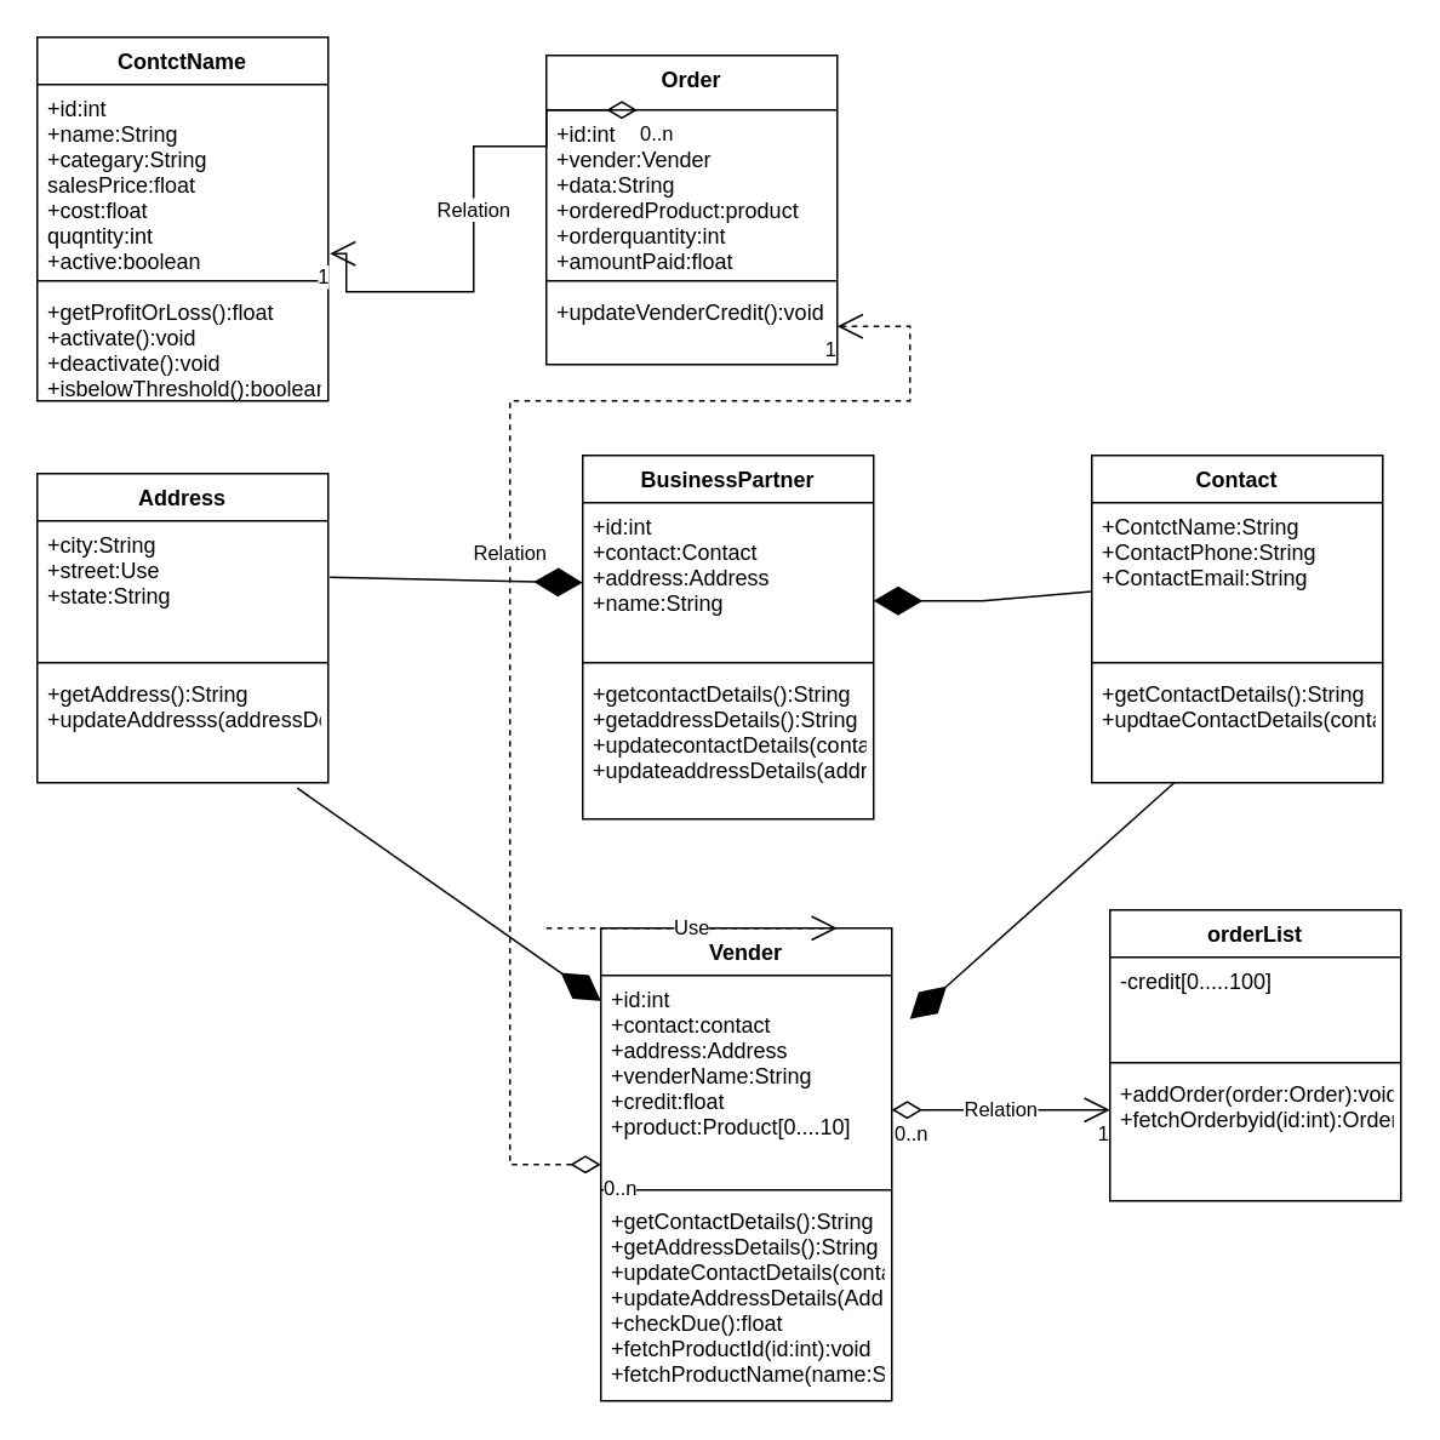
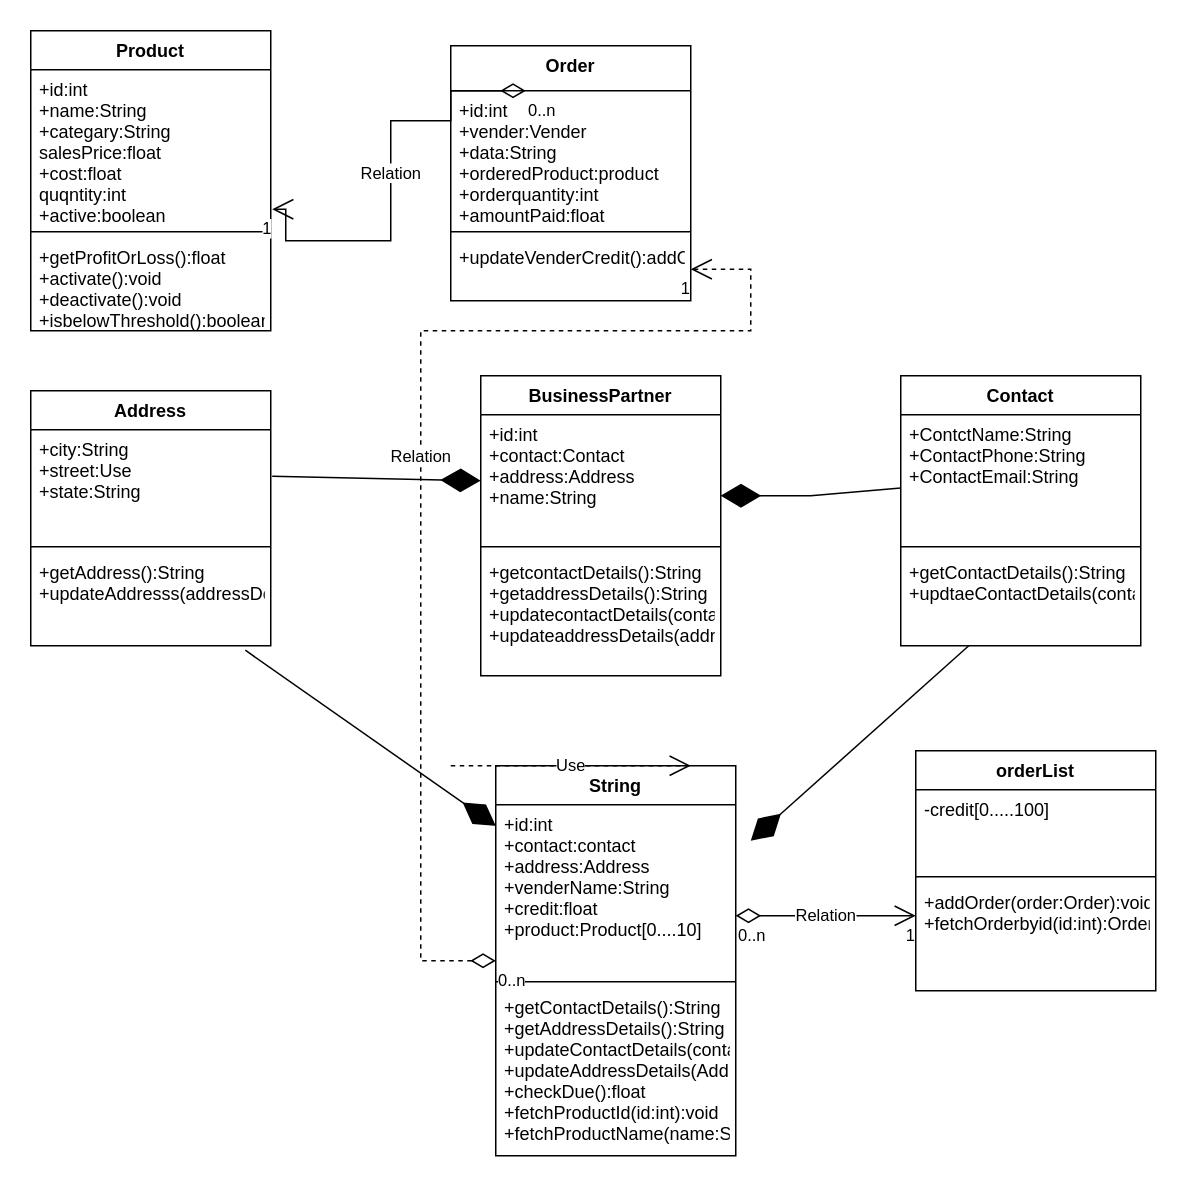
  <mxCell id="0" />
  <mxCell id="1" parent="0" />
- <mxCell id="2" value="ContctName" style="swimlane;fontStyle=1;align=center;verticalAlign=top;childLayout=stackLayout;horizontal=1;startSize=26;horizontalStack=0;resizeParent=1;resizeParentMax=0;resizeLast=0;collapsible=1;marginBottom=0;" vertex="1" parent="1"><mxGeometry x="20" y="20" width="160" height="200" as="geometry" /></mxCell>
+ <mxCell id="2" value="Product" style="swimlane;fontStyle=1;align=center;verticalAlign=top;childLayout=stackLayout;horizontal=1;startSize=26;horizontalStack=0;resizeParent=1;resizeParentMax=0;resizeLast=0;collapsible=1;marginBottom=0;" vertex="1" parent="1"><mxGeometry x="20" y="20" width="160" height="200" as="geometry" /></mxCell>
  <mxCell id="3" value="+id:int&#10;+name:String&#10;+categary:String&#10;salesPrice:float&#10;+cost:float&#10;quqntity:int&#10;+active:boolean" style="text;strokeColor=none;fillColor=none;align=left;verticalAlign=top;spacingLeft=4;spacingRight=4;overflow=hidden;rotatable=0;points=[[0,0.5],[1,0.5]];portConstraint=eastwest;" vertex="1" parent="2"><mxGeometry y="26" width="160" height="104" as="geometry" /></mxCell>
  <mxCell id="4" value="" style="line;strokeWidth=1;fillColor=none;align=left;verticalAlign=middle;spacingTop=-1;spacingLeft=3;spacingRight=3;rotatable=0;labelPosition=right;points=[];portConstraint=eastwest;" vertex="1" parent="2"><mxGeometry y="130" width="160" height="8" as="geometry" /></mxCell>
  <mxCell id="5" value="+getProfitOrLoss():float&#10;+activate():void&#10;+deactivate():void&#10;+isbelowThreshold():boolean" style="text;strokeColor=none;fillColor=none;align=left;verticalAlign=top;spacingLeft=4;spacingRight=4;overflow=hidden;rotatable=0;points=[[0,0.5],[1,0.5]];portConstraint=eastwest;" vertex="1" parent="2"><mxGeometry y="138" width="160" height="62" as="geometry" /></mxCell>
  <mxCell id="6" value="Order" style="swimlane;fontStyle=1;align=center;verticalAlign=top;childLayout=stackLayout;horizontal=1;startSize=30;horizontalStack=0;resizeParent=1;resizeParentMax=0;resizeLast=0;collapsible=1;marginBottom=0;" vertex="1" parent="1"><mxGeometry x="300" y="30" width="160" height="170" as="geometry" /></mxCell>
  <mxCell id="7" value="+id:int&#10;+vender:Vender&#10;+data:String&#10;+orderedProduct:product&#10;+orderquantity:int&#10;+amountPaid:float" style="text;strokeColor=none;fillColor=none;align=left;verticalAlign=top;spacingLeft=4;spacingRight=4;overflow=hidden;rotatable=0;points=[[0,0.5],[1,0.5]];portConstraint=eastwest;" vertex="1" parent="6"><mxGeometry y="30" width="160" height="90" as="geometry" /></mxCell>
  <mxCell id="8" value="" style="line;strokeWidth=1;fillColor=none;align=left;verticalAlign=middle;spacingTop=-1;spacingLeft=3;spacingRight=3;rotatable=0;labelPosition=right;points=[];portConstraint=eastwest;" vertex="1" parent="6"><mxGeometry y="120" width="160" height="8" as="geometry" /></mxCell>
- <mxCell id="9" value="+updateVenderCredit():void" style="text;strokeColor=none;fillColor=none;align=left;verticalAlign=top;spacingLeft=4;spacingRight=4;overflow=hidden;rotatable=0;points=[[0,0.5],[1,0.5]];portConstraint=eastwest;" vertex="1" parent="6"><mxGeometry y="128" width="160" height="42" as="geometry" /></mxCell>
+ <mxCell id="9" value="+updateVenderCredit():addOrder" style="text;strokeColor=none;fillColor=none;align=left;verticalAlign=top;spacingLeft=4;spacingRight=4;overflow=hidden;rotatable=0;points=[[0,0.5],[1,0.5]];portConstraint=eastwest;" vertex="1" parent="6"><mxGeometry y="128" width="160" height="42" as="geometry" /></mxCell>
  <mxCell id="10" value="Address" style="swimlane;fontStyle=1;align=center;verticalAlign=top;childLayout=stackLayout;horizontal=1;startSize=26;horizontalStack=0;resizeParent=1;resizeParentMax=0;resizeLast=0;collapsible=1;marginBottom=0;" vertex="1" parent="1"><mxGeometry x="20" y="260" width="160" height="170" as="geometry" /></mxCell>
  <mxCell id="11" value="+city:String&#10;+street:Use&#10;+state:String" style="text;strokeColor=none;fillColor=none;align=left;verticalAlign=top;spacingLeft=4;spacingRight=4;overflow=hidden;rotatable=0;points=[[0,0.5],[1,0.5]];portConstraint=eastwest;" vertex="1" parent="10"><mxGeometry y="26" width="160" height="74" as="geometry" /></mxCell>
  <mxCell id="12" value="" style="line;strokeWidth=1;fillColor=none;align=left;verticalAlign=middle;spacingTop=-1;spacingLeft=3;spacingRight=3;rotatable=0;labelPosition=right;points=[];portConstraint=eastwest;" vertex="1" parent="10"><mxGeometry y="100" width="160" height="8" as="geometry" /></mxCell>
  <mxCell id="13" value="+getAddress():String&#10;+updateAddresss(addressDetails:String):void&#10;" style="text;strokeColor=none;fillColor=none;align=left;verticalAlign=top;spacingLeft=4;spacingRight=4;overflow=hidden;rotatable=0;points=[[0,0.5],[1,0.5]];portConstraint=eastwest;" vertex="1" parent="10"><mxGeometry y="108" width="160" height="62" as="geometry" /></mxCell>
  <mxCell id="14" value="Contact" style="swimlane;fontStyle=1;align=center;verticalAlign=top;childLayout=stackLayout;horizontal=1;startSize=26;horizontalStack=0;resizeParent=1;resizeParentMax=0;resizeLast=0;collapsible=1;marginBottom=0;" vertex="1" parent="1"><mxGeometry x="600" y="250" width="160" height="180" as="geometry" /></mxCell>
  <mxCell id="15" value="+ContctName:String&#10;+ContactPhone:String&#10;+ContactEmail:String" style="text;strokeColor=none;fillColor=none;align=left;verticalAlign=top;spacingLeft=4;spacingRight=4;overflow=hidden;rotatable=0;points=[[0,0.5],[1,0.5]];portConstraint=eastwest;" vertex="1" parent="14"><mxGeometry y="26" width="160" height="84" as="geometry" /></mxCell>
  <mxCell id="16" value="" style="line;strokeWidth=1;fillColor=none;align=left;verticalAlign=middle;spacingTop=-1;spacingLeft=3;spacingRight=3;rotatable=0;labelPosition=right;points=[];portConstraint=eastwest;" vertex="1" parent="14"><mxGeometry y="110" width="160" height="8" as="geometry" /></mxCell>
  <mxCell id="17" value="+getContactDetails():String&#10;+updtaeContactDetails(contactDetails():String):void&#10;" style="text;strokeColor=none;fillColor=none;align=left;verticalAlign=top;spacingLeft=4;spacingRight=4;overflow=hidden;rotatable=0;points=[[0,0.5],[1,0.5]];portConstraint=eastwest;" vertex="1" parent="14"><mxGeometry y="118" width="160" height="62" as="geometry" /></mxCell>
  <mxCell id="18" value="BusinessPartner" style="swimlane;fontStyle=1;align=center;verticalAlign=top;childLayout=stackLayout;horizontal=1;startSize=26;horizontalStack=0;resizeParent=1;resizeParentMax=0;resizeLast=0;collapsible=1;marginBottom=0;" vertex="1" parent="1"><mxGeometry x="320" y="250" width="160" height="200" as="geometry" /></mxCell>
  <mxCell id="19" value="+id:int&#10;+contact:Contact&#10;+address:Address&#10;+name:String&#10;" style="text;strokeColor=none;fillColor=none;align=left;verticalAlign=top;spacingLeft=4;spacingRight=4;overflow=hidden;rotatable=0;points=[[0,0.5],[1,0.5]];portConstraint=eastwest;" vertex="1" parent="18"><mxGeometry y="26" width="160" height="84" as="geometry" /></mxCell>
  <mxCell id="20" value="" style="line;strokeWidth=1;fillColor=none;align=left;verticalAlign=middle;spacingTop=-1;spacingLeft=3;spacingRight=3;rotatable=0;labelPosition=right;points=[];portConstraint=eastwest;" vertex="1" parent="18"><mxGeometry y="110" width="160" height="8" as="geometry" /></mxCell>
  <mxCell id="21" value="+getcontactDetails():String&#10;+getaddressDetails():String&#10;+updatecontactDetails(contactDetails:String):void&#10;+updateaddressDetails(addressDetails:String):void&#10;" style="text;strokeColor=none;fillColor=none;align=left;verticalAlign=top;spacingLeft=4;spacingRight=4;overflow=hidden;rotatable=0;points=[[0,0.5],[1,0.5]];portConstraint=eastwest;" vertex="1" parent="18"><mxGeometry y="118" width="160" height="82" as="geometry" /></mxCell>
- <mxCell id="22" value="Vender" style="swimlane;fontStyle=1;align=center;verticalAlign=top;childLayout=stackLayout;horizontal=1;startSize=26;horizontalStack=0;resizeParent=1;resizeParentMax=0;resizeLast=0;collapsible=1;marginBottom=0;" vertex="1" parent="1"><mxGeometry x="330" y="510" width="160" height="260" as="geometry" /></mxCell>
+ <mxCell id="22" value="String" style="swimlane;fontStyle=1;align=center;verticalAlign=top;childLayout=stackLayout;horizontal=1;startSize=26;horizontalStack=0;resizeParent=1;resizeParentMax=0;resizeLast=0;collapsible=1;marginBottom=0;" vertex="1" parent="1"><mxGeometry x="330" y="510" width="160" height="260" as="geometry" /></mxCell>
  <mxCell id="23" value="+id:int&#10;+contact:contact&#10;+address:Address&#10;+venderName:String&#10;+credit:float&#10;+product:Product[0....10]" style="text;strokeColor=none;fillColor=none;align=left;verticalAlign=top;spacingLeft=4;spacingRight=4;overflow=hidden;rotatable=0;points=[[0,0.5],[1,0.5]];portConstraint=eastwest;" vertex="1" parent="22"><mxGeometry y="26" width="160" height="114" as="geometry" /></mxCell>
  <mxCell id="24" value="" style="line;strokeWidth=1;fillColor=none;align=left;verticalAlign=middle;spacingTop=-1;spacingLeft=3;spacingRight=3;rotatable=0;labelPosition=right;points=[];portConstraint=eastwest;" vertex="1" parent="22"><mxGeometry y="140" width="160" height="8" as="geometry" /></mxCell>
  <mxCell id="25" value="+getContactDetails():String&#10;+getAddressDetails():String&#10;+updateContactDetails(contactDetails:String):void&#10;+updateAddressDetails(AddressDetails:String):void&#10;+checkDue():float&#10;+fetchProductId(id:int):void&#10;+fetchProductName(name:String):vid" style="text;strokeColor=none;fillColor=none;align=left;verticalAlign=top;spacingLeft=4;spacingRight=4;overflow=hidden;rotatable=0;points=[[0,0.5],[1,0.5]];portConstraint=eastwest;" vertex="1" parent="22"><mxGeometry y="148" width="160" height="112" as="geometry" /></mxCell>
  <mxCell id="26" value="orderList" style="swimlane;fontStyle=1;align=center;verticalAlign=top;childLayout=stackLayout;horizontal=1;startSize=26;horizontalStack=0;resizeParent=1;resizeParentMax=0;resizeLast=0;collapsible=1;marginBottom=0;" vertex="1" parent="1"><mxGeometry x="610" y="500" width="160" height="160" as="geometry" /></mxCell>
  <mxCell id="27" value="-credit[0.....100]" style="text;strokeColor=none;fillColor=none;align=left;verticalAlign=top;spacingLeft=4;spacingRight=4;overflow=hidden;rotatable=0;points=[[0,0.5],[1,0.5]];portConstraint=eastwest;" vertex="1" parent="26"><mxGeometry y="26" width="160" height="54" as="geometry" /></mxCell>
  <mxCell id="28" value="" style="line;strokeWidth=1;fillColor=none;align=left;verticalAlign=middle;spacingTop=-1;spacingLeft=3;spacingRight=3;rotatable=0;labelPosition=right;points=[];portConstraint=eastwest;" vertex="1" parent="26"><mxGeometry y="80" width="160" height="8" as="geometry" /></mxCell>
  <mxCell id="29" value="+addOrder(order:Order):void&#10;+fetchOrderbyid(id:int):Order" style="text;strokeColor=none;fillColor=none;align=left;verticalAlign=top;spacingLeft=4;spacingRight=4;overflow=hidden;rotatable=0;points=[[0,0.5],[1,0.5]];portConstraint=eastwest;" vertex="1" parent="26"><mxGeometry y="88" width="160" height="72" as="geometry" /></mxCell>
  <mxCell id="30" value="" style="endArrow=diamondThin;endFill=1;endSize=24;html=1;rounded=0;exitX=1.006;exitY=0.419;exitDx=0;exitDy=0;exitPerimeter=0;" edge="1" parent="1" source="11"><mxGeometry width="160" relative="1" as="geometry"><mxPoint x="160" y="320" as="sourcePoint" /><mxPoint x="320" y="320" as="targetPoint" /></mxGeometry></mxCell>
  <mxCell id="31" value="" style="endArrow=diamondThin;endFill=1;endSize=24;html=1;rounded=0;" edge="1" parent="1" source="15"><mxGeometry width="160" relative="1" as="geometry"><mxPoint x="590" y="330" as="sourcePoint" /><mxPoint x="480" y="330" as="targetPoint" /><Array as="points"><mxPoint x="540" y="330" /></Array></mxGeometry></mxCell>
  <mxCell id="32" value="" style="endArrow=diamondThin;endFill=1;endSize=24;html=1;rounded=0;exitX=0.894;exitY=1.048;exitDx=0;exitDy=0;exitPerimeter=0;" edge="1" parent="1" source="13"><mxGeometry width="160" relative="1" as="geometry"><mxPoint x="160" y="440" as="sourcePoint" /><mxPoint x="330" y="550" as="targetPoint" /></mxGeometry></mxCell>
  <mxCell id="33" value="" style="endArrow=diamondThin;endFill=1;endSize=24;html=1;rounded=0;" edge="1" parent="1" source="17"><mxGeometry width="160" relative="1" as="geometry"><mxPoint x="340" y="400" as="sourcePoint" /><mxPoint x="500" y="560" as="targetPoint" /></mxGeometry></mxCell>
  <mxCell id="34" value="Relation" style="endArrow=open;html=1;endSize=12;startArrow=diamondThin;startSize=14;startFill=0;edgeStyle=orthogonalEdgeStyle;rounded=0;entryX=1.006;entryY=0.894;entryDx=0;entryDy=0;entryPerimeter=0;" edge="1" parent="1" target="3"><mxGeometry relative="1" as="geometry"><mxPoint x="350" y="60" as="sourcePoint" /><mxPoint x="190" y="140" as="targetPoint" /><Array as="points"><mxPoint x="300" y="60" /><mxPoint x="300" y="80" /><mxPoint x="260" y="80" /><mxPoint x="260" y="160" /><mxPoint x="190" y="160" /><mxPoint x="190" y="139" /></Array></mxGeometry></mxCell>
  <mxCell id="35" value="0..n" style="edgeLabel;resizable=0;html=1;align=left;verticalAlign=top;" connectable="0" vertex="1" parent="34"><mxGeometry x="-1" relative="1" as="geometry" /></mxCell>
  <mxCell id="36" value="1" style="edgeLabel;resizable=0;html=1;align=right;verticalAlign=top;" connectable="0" vertex="1" parent="34"><mxGeometry x="1" relative="1" as="geometry" /></mxCell>
  <mxCell id="37" value="Relation" style="endArrow=open;html=1;endSize=12;startArrow=diamondThin;startSize=14;startFill=0;edgeStyle=orthogonalEdgeStyle;rounded=0;entryX=1;entryY=0.5;entryDx=0;entryDy=0;dashed=1;" edge="1" parent="1" source="22" target="9"><mxGeometry relative="1" as="geometry"><mxPoint x="250" y="660" as="sourcePoint" /><mxPoint x="500" y="200" as="targetPoint" /><Array as="points"><mxPoint x="280" y="640" /><mxPoint x="280" y="220" /><mxPoint x="500" y="220" /><mxPoint x="500" y="179" /></Array></mxGeometry></mxCell>
  <mxCell id="38" value="0..n" style="edgeLabel;resizable=0;html=1;align=left;verticalAlign=top;" connectable="0" vertex="1" parent="37"><mxGeometry x="-1" relative="1" as="geometry" /></mxCell>
  <mxCell id="39" value="1" style="edgeLabel;resizable=0;html=1;align=right;verticalAlign=top;" connectable="0" vertex="1" parent="37"><mxGeometry x="1" relative="1" as="geometry" /></mxCell>
  <mxCell id="40" value="Use" style="endArrow=open;endSize=12;dashed=1;html=1;rounded=0;" edge="1" parent="1"><mxGeometry width="160" relative="1" as="geometry"><mxPoint x="300" y="510" as="sourcePoint" /><mxPoint x="460" y="510" as="targetPoint" /></mxGeometry></mxCell>
  <mxCell id="41" value="Relation" style="endArrow=open;html=1;endSize=12;startArrow=diamondThin;startSize=14;startFill=0;edgeStyle=orthogonalEdgeStyle;rounded=0;" edge="1" parent="1"><mxGeometry relative="1" as="geometry"><mxPoint x="490" y="610" as="sourcePoint" /><mxPoint x="610" y="610" as="targetPoint" /></mxGeometry></mxCell>
  <mxCell id="42" value="0..n" style="edgeLabel;resizable=0;html=1;align=left;verticalAlign=top;" connectable="0" vertex="1" parent="41"><mxGeometry x="-1" relative="1" as="geometry" /></mxCell>
  <mxCell id="43" value="1" style="edgeLabel;resizable=0;html=1;align=right;verticalAlign=top;" connectable="0" vertex="1" parent="41"><mxGeometry x="1" relative="1" as="geometry" /></mxCell>
